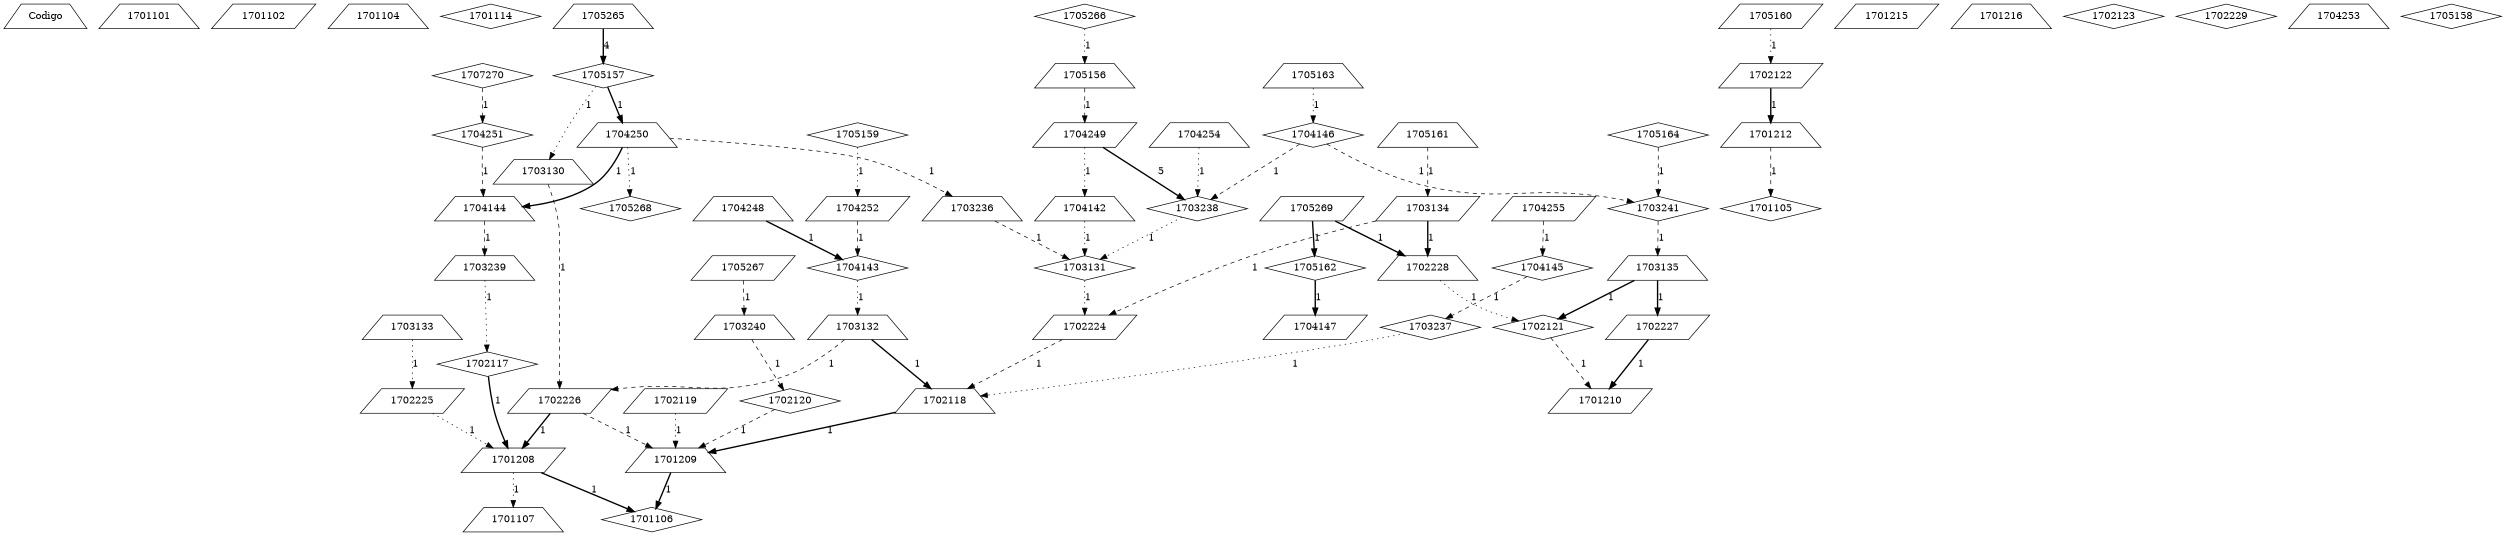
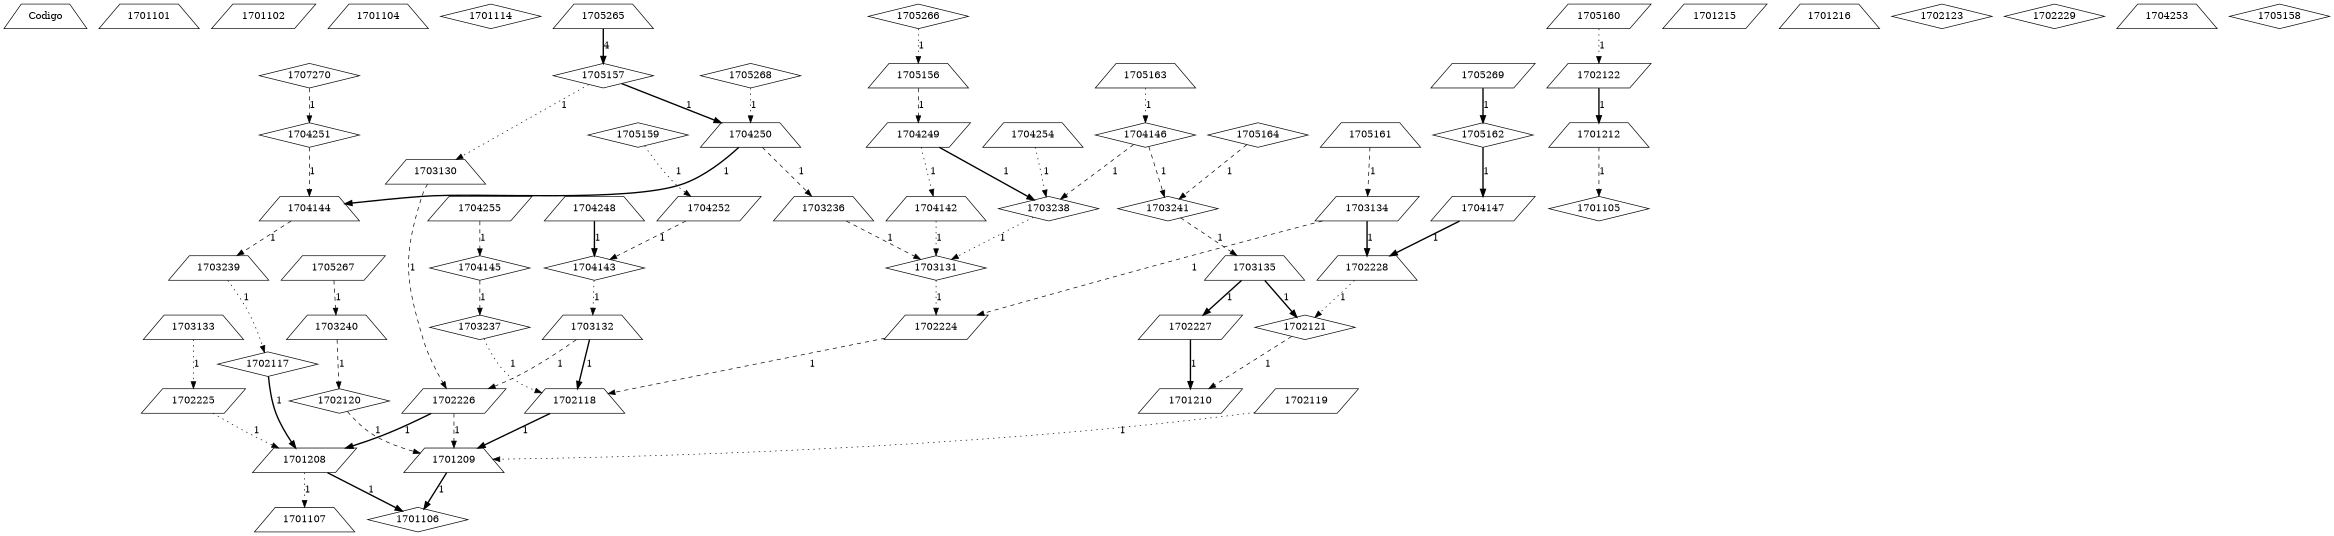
  strict digraph {
    node [shape=trapezium]
    edge [style=dashed]
    Codigo
    1701101
    1701102 [shape=parallelogram]
    1701104
    1701114 [shape=diamond]
    1701208 [shape=parallelogram]
    1701106 [shape=diamond]
    1701107
    1701209
    1701105 [shape=diamond]
    1701212
    1701215 [shape=parallelogram]
    1701216
    1702117 [shape=diamond]
    1702118
    1702119 [shape=parallelogram]
    1702120 [shape=diamond]
    1702121 [shape=diamond]
    1701210 [shape=parallelogram]
    1702122 [shape=parallelogram]
    1702123 [shape=diamond]
    1702224 [shape=parallelogram]
    1702225 [shape=parallelogram]
    1702226 [shape=parallelogram]
    1702227 [shape=parallelogram]
    1702228
    1702229 [shape=diamond]
    1703130
    1703131 [shape=diamond]
    1703132
    1703133
    1703134 [shape=parallelogram]
    1703135
    1703236
    1703237 [shape=diamond]
    1703238 [shape=diamond]
    1703239
    1703240
    1703241 [shape=diamond]
    1704142
    1704143 [shape=diamond]
    1704144
    1704145 [shape=diamond]
    1704146 [shape=diamond]
    1704147 [shape=parallelogram]
    1704248
    1704249 [shape=parallelogram]
    1704250
    1704251 [shape=diamond]
    1704252 [shape=parallelogram]
    1704253
    1704254
    1704255 [shape=parallelogram]
    1705156
    1705157 [shape=diamond]
    1705158 [shape=diamond]
    1705159 [shape=diamond]
    1705160 [shape=parallelogram]
    1705161
    1705162 [shape=diamond]
    1705163
    1705164 [shape=diamond]
    1705265
    1705266 [shape=diamond]
    1705267 [shape=parallelogram]
    1705268 [shape=diamond]
    1705269 [shape=parallelogram]
    n68 [label=1707270 shape=diamond]
    1701208 -> 1701106 [label=1 style=bold]
    1701208 -> 1701107 [label=1 style=dotted]
    1701209 -> 1701106 [label=1 style=bold]
    1701212 -> 1701105 [label=1]
    1702117 -> 1701208 [label=1 style=bold]
    1702118 -> 1701209 [label=1 style=bold]
    1702119 -> 1701209 [label=1 style=dotted]
    1702120 -> 1701209 [label=1]
    1702121 -> 1701210 [label=1]
    1702122 -> 1701212 [label=1 style=bold]
    1702224 -> 1702118 [label=1]
    1702225 -> 1701208 [label=1 style=dotted]
    1702226 -> 1701208 [label=1 style=bold]
    1702226 -> 1701209 [label=1]
    1702227 -> 1701210 [label=1 style=bold]
    1702228 -> 1702121 [label=1 style=dotted]
    1703130 -> 1702226 [label=1]
    1703131 -> 1702224 [label=1 style=dotted]
    1703132 -> 1702118 [label=1 style=bold]
    1703132 -> 1702226 [label=1]
    1703133 -> 1702225 [label=1 style=dotted]
    1703134 -> 1702224 [label=1]
    1703134 -> 1702228 [label=1 style=bold]
    1703135 -> 1702121 [label=1 style=bold]
    1703135 -> 1702227 [label=1 style=bold]
    1703236 -> 1703131 [label=1]
    1703237 -> 1702118 [label=1 style=dotted]
    1703238 -> 1703131 [label=1 style=dotted]
    1703239 -> 1702117 [label=1 style=dotted]
    1703240 -> 1702120 [label=1]
    1703241 -> 1703135 [label=1]
    1704142 -> 1703131 [label=1 style=dotted]
    1704143 -> 1703132 [label=1 style=dotted]
    1704144 -> 1703239 [label=1]
    1704145 -> 1703237 [label=1]
    1704146 -> 1703238 [label=1]
    1704146 -> 1703241 [label=1]
-   1705269 -> 1702228 [label=1 style=bold]
+   1704147 -> 1702228 [label=1 style=bold]
    1704248 -> 1704143 [label=1 style=bold]
-   1704249 -> 1703238 [label=5 style=bold]
+   1704249 -> 1703238 [label=1 style=bold]
    1704249 -> 1704142 [label=1 style=dotted]
    1704250 -> 1703236 [label=1]
    1704250 -> 1704144 [label=1 style=bold]
    1704251 -> 1704144 [label=1]
    1704252 -> 1704143 [label=1]
    1704254 -> 1703238 [label=1 style=dotted]
    1704255 -> 1704145 [label=1]
    1705156 -> 1704249 [label=1]
    1705157 -> 1703130 [label=1 style=dotted]
    1705157 -> 1704250 [label=1 style=bold]
    1705159 -> 1704252 [label=1 style=dotted]
    1705160 -> 1702122 [label=1 style=dotted]
    1705161 -> 1703134 [label=1]
    1705162 -> 1704147 [label=1 style=bold]
    1705163 -> 1704146 [label=1 style=dotted]
    1705164 -> 1703241 [label=1]
    1705265 -> 1705157 [label=4 style=bold]
    1705266 -> 1705156 [label=1 style=dotted]
    1705267 -> 1703240 [label=1]
-   1704250 -> 1705268 [label=1 style=dotted]
+   1705268 -> 1704250 [label=1 style=dotted]
    1705269 -> 1705162 [label=1 style=bold]
    n68 -> 1704251 [label=1]
  }
